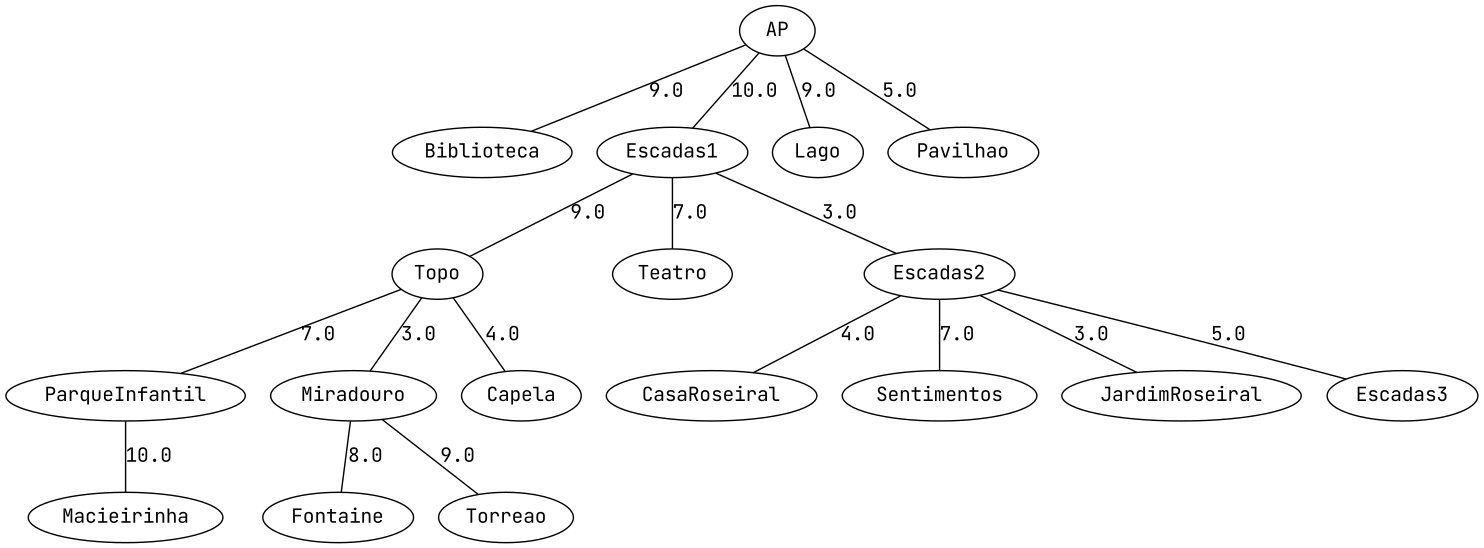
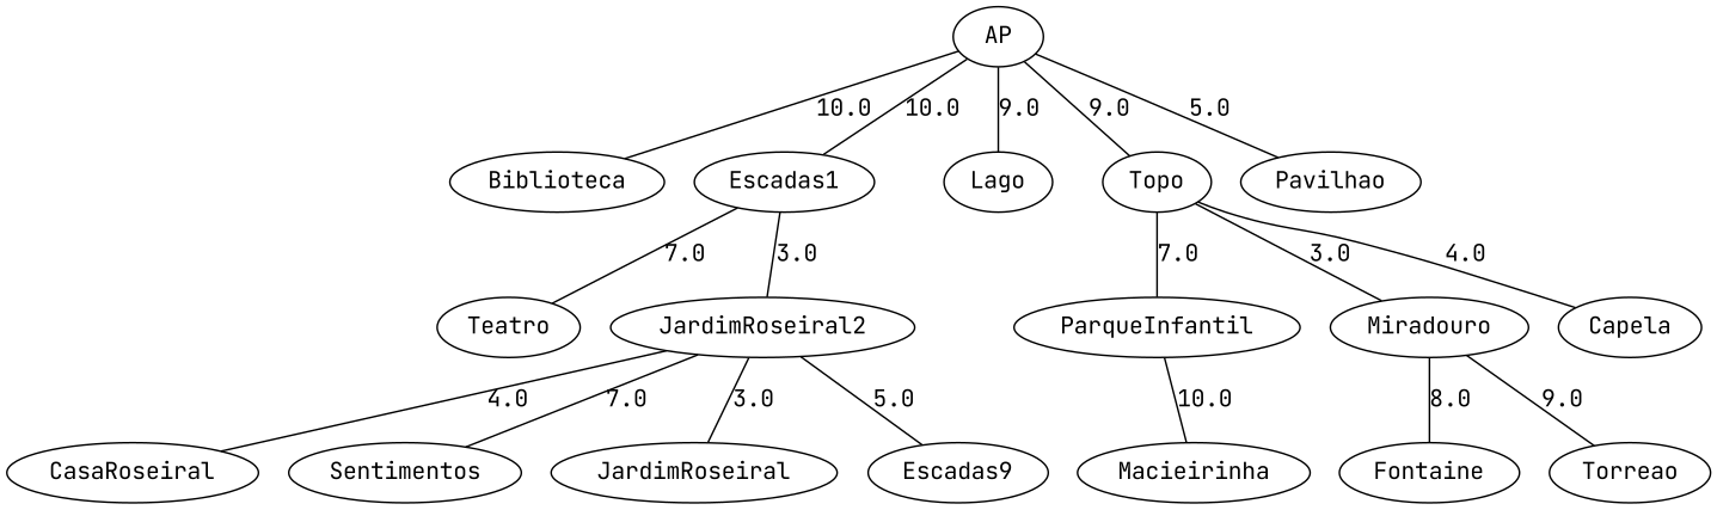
  graph {
    fontname="JetBrains Mono"
    node [fontname="JetBrains Mono"]
    edge [fontname="JetBrains Mono"]
    ParqueInfantil
    Macieirinha
    Miradouro
    Fontaine
    Torreao
    AP
    Biblioteca
    Escadas1
    Lago
    Topo
    Pavilhao
    Teatro
-   Escadas2
+   Escadas2 [label=JardimRoseiral2]
    Capela
    CasaRoseiral
    Sentimentos
    JardimRoseiral
-   Escadas3
+   Escadas3 [label=Escadas9]
    ParqueInfantil -- Macieirinha [label=10.0]
    Miradouro -- Fontaine [label=8.0]
    Miradouro -- Torreao [label=9.0]
-   AP -- Biblioteca [label=9.0]
+   AP -- Biblioteca [label=10.0]
    AP -- Escadas1 [label=10.0]
    AP -- Lago [label=9.0]
-   Escadas1 -- Topo [label=9.0]
+   AP -- Topo [label=9.0]
    AP -- Pavilhao [label=5.0]
    Escadas1 -- Teatro [label=7.0]
    Escadas1 -- Escadas2 [label=3.0]
    Topo -- ParqueInfantil [label=7.0]
    Topo -- Miradouro [label=3.0]
    Topo -- Capela [label=4.0]
    Escadas2 -- CasaRoseiral [label=4.0]
    Escadas2 -- Sentimentos [label=7.0]
    Escadas2 -- JardimRoseiral [label=3.0]
    Escadas2 -- Escadas3 [label=5.0]
  }
